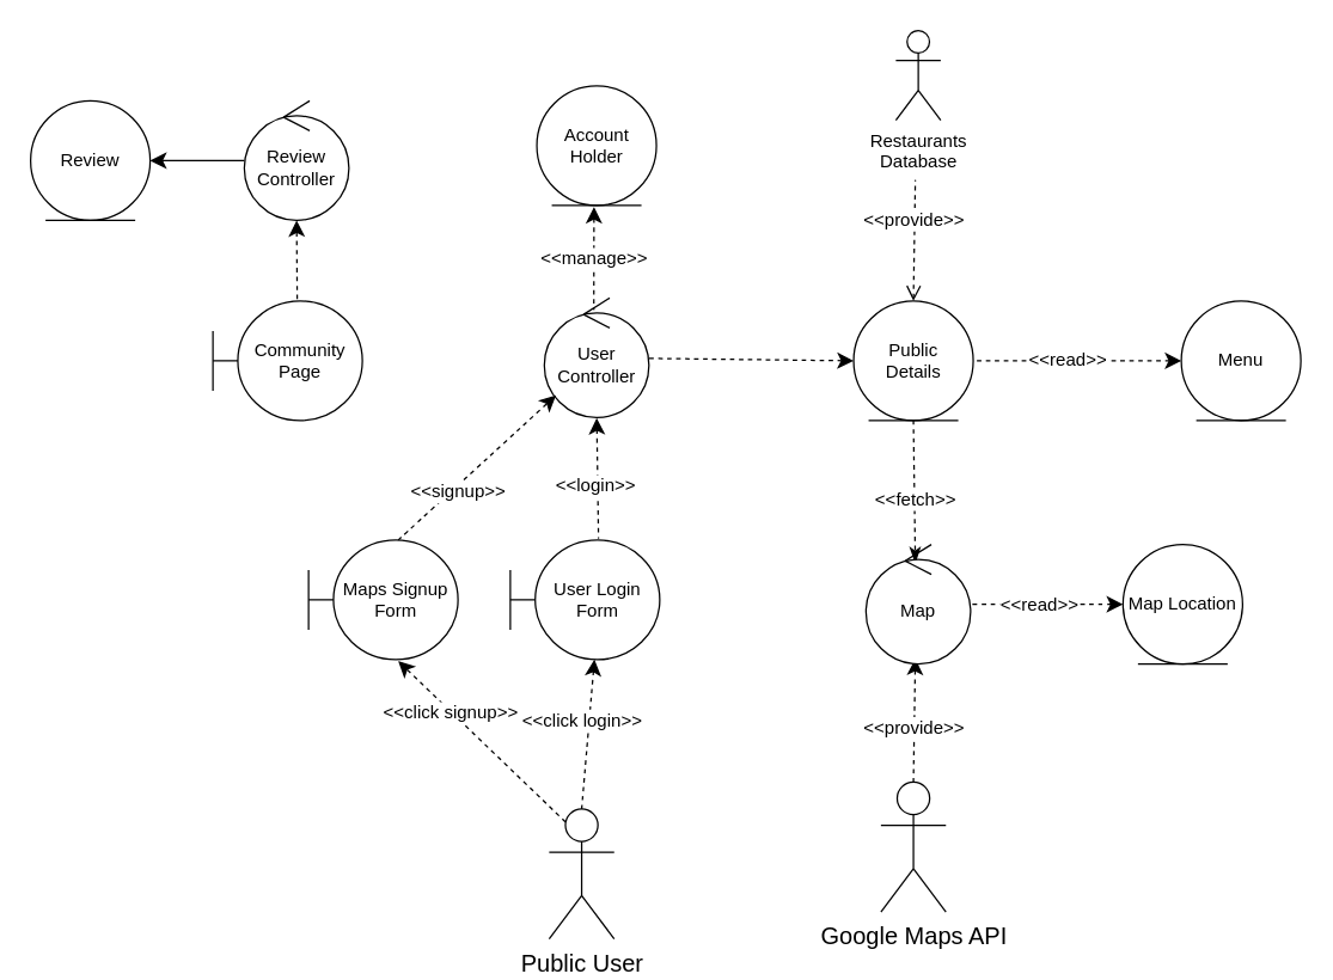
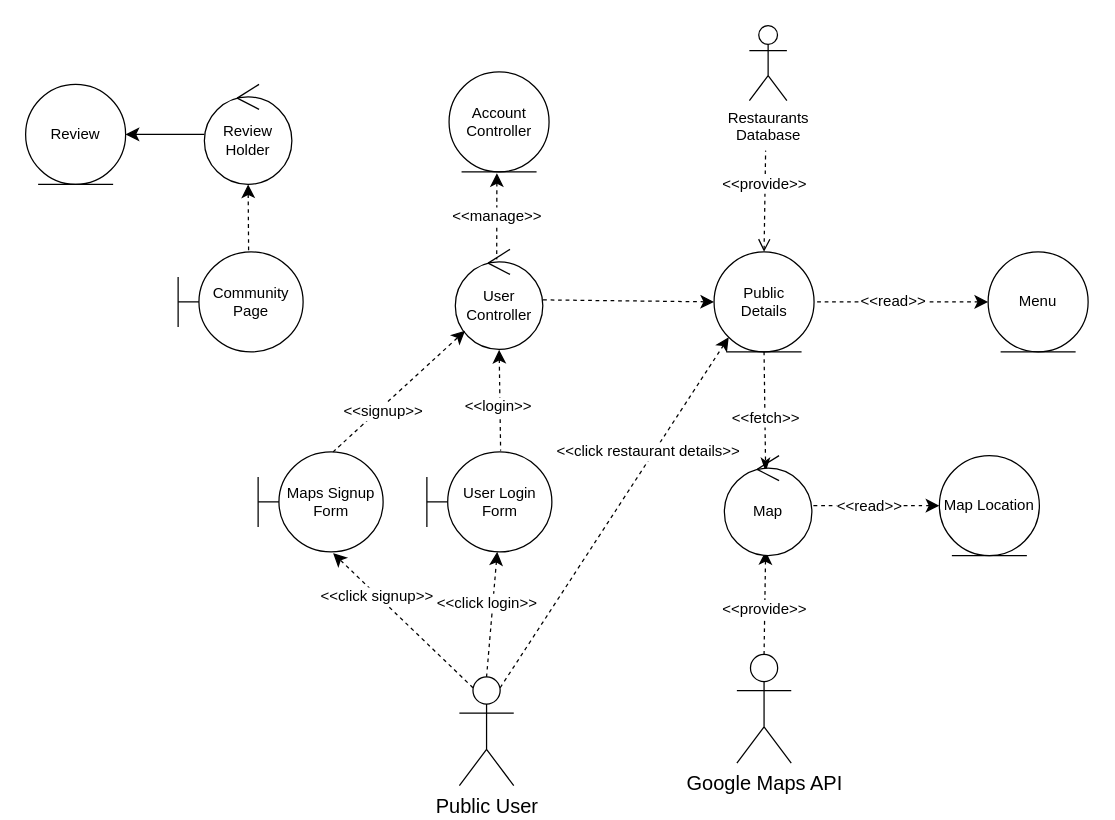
  <mxCell id="0" />
  <mxCell id="1" parent="0" />
  <mxCell id="2" value="Public User" style="shape=umlActor;verticalLabelPosition=bottom;verticalAlign=top;html=1;outlineConnect=0;fontSize=16;" parent="1" vertex="1"><mxGeometry x="367" y="541" width="43.5" height="87" as="geometry" /></mxCell>
  <mxCell id="3" value="User Login Form" style="shape=umlBoundary;whiteSpace=wrap;html=1;fontSize=12;" parent="1" vertex="1"><mxGeometry x="341" y="361" width="100" height="80" as="geometry" /></mxCell>
  <mxCell id="4" value="" style="edgeStyle=none;orthogonalLoop=1;jettySize=auto;html=1;rounded=0;fontSize=12;startSize=8;endSize=8;curved=1;dashed=1;entryX=0.563;entryY=1;entryDx=0;entryDy=0;entryPerimeter=0;exitX=0.5;exitY=0;exitDx=0;exitDy=0;exitPerimeter=0;" parent="1" target="3" edge="1" source="2"><mxGeometry width="120" relative="1" as="geometry"><mxPoint x="397" y="517" as="sourcePoint" /><mxPoint x="392" y="453" as="targetPoint" /><Array as="points" /></mxGeometry></mxCell>
  <mxCell id="5" value="&amp;lt;&amp;lt;click login&amp;gt;&amp;gt;" style="edgeLabel;html=1;align=center;verticalAlign=middle;resizable=0;points=[];fontSize=12;" vertex="1" connectable="0" parent="4"><mxGeometry x="-0.346" y="3" relative="1" as="geometry"><mxPoint y="-26" as="offset" /></mxGeometry></mxCell>
  <mxCell id="6" style="edgeStyle=none;curved=1;rounded=0;orthogonalLoop=1;jettySize=auto;html=1;exitX=0.5;exitY=0;exitDx=0;exitDy=0;exitPerimeter=0;entryX=0.518;entryY=0.992;entryDx=0;entryDy=0;entryPerimeter=0;dashed=1;fontSize=12;startSize=8;endSize=8;" parent="1" source="8" edge="1"><mxGeometry relative="1" as="geometry"><mxPoint x="612.01" y="440.36" as="targetPoint" /></mxGeometry></mxCell>
  <mxCell id="7" value="&amp;lt;&amp;lt;provide&amp;gt;&amp;gt;" style="edgeLabel;html=1;align=center;verticalAlign=middle;resizable=0;points=[];fontSize=12;" vertex="1" connectable="0" parent="6"><mxGeometry x="-0.25" y="1" relative="1" as="geometry"><mxPoint y="-5" as="offset" /></mxGeometry></mxCell>
  <mxCell id="8" value="Google Maps API" style="shape=umlActor;verticalLabelPosition=bottom;verticalAlign=top;html=1;outlineConnect=0;fontSize=16;" parent="1" vertex="1"><mxGeometry x="589" y="523" width="43.5" height="87" as="geometry" /></mxCell>
  <mxCell id="9" style="edgeStyle=none;curved=1;rounded=0;orthogonalLoop=1;jettySize=auto;html=1;exitX=0.5;exitY=1;exitDx=0;exitDy=0;entryX=0.518;entryY=0.195;entryDx=0;entryDy=0;entryPerimeter=0;dashed=1;fontSize=12;startSize=8;endSize=8;startArrow=none;startFill=0;endArrow=classicThin;endFill=1;" parent="1" source="13" edge="1"><mxGeometry relative="1" as="geometry"><mxPoint x="612.01" y="376.6" as="targetPoint" /></mxGeometry></mxCell>
  <mxCell id="10" value="&amp;lt;&amp;lt;fetch&amp;gt;&amp;gt;" style="edgeLabel;html=1;align=center;verticalAlign=middle;resizable=0;points=[];fontSize=12;" vertex="1" connectable="0" parent="9"><mxGeometry x="0.34" y="2" relative="1" as="geometry"><mxPoint x="-2" y="-11" as="offset" /></mxGeometry></mxCell>
+ <mxCell id="11" style="edgeStyle=none;curved=1;rounded=0;orthogonalLoop=1;jettySize=auto;html=1;exitX=0;exitY=1;exitDx=0;exitDy=0;fontSize=12;startSize=8;endSize=8;endArrow=none;endFill=0;startArrow=classic;startFill=1;dashed=1;entryX=0.75;entryY=0.1;entryDx=0;entryDy=0;entryPerimeter=0;" edge="1" parent="1" source="13" target="2"><mxGeometry relative="1" as="geometry"><mxPoint x="441" y="398" as="targetPoint" /></mxGeometry></mxCell>
+ <mxCell id="12" value="&amp;lt;&amp;lt;click restaurant details&amp;gt;&amp;gt;" style="edgeLabel;html=1;align=center;verticalAlign=middle;resizable=0;points=[];fontSize=12;" vertex="1" connectable="0" parent="11"><mxGeometry x="-0.332" y="-4" relative="1" as="geometry"><mxPoint as="offset" /></mxGeometry></mxCell>
  <mxCell id="13" value="Public&lt;br&gt;Details" style="ellipse;shape=umlEntity;whiteSpace=wrap;html=1;fontSize=12;" parent="1" vertex="1"><mxGeometry x="570.75" y="201" width="80" height="80" as="geometry" /></mxCell>
  <mxCell id="14" value="User Controller" style="ellipse;shape=umlControl;whiteSpace=wrap;html=1;fontSize=12;" parent="1" vertex="1"><mxGeometry x="363.75" y="199" width="70" height="80" as="geometry" /></mxCell>
  <mxCell id="15" style="edgeStyle=none;curved=1;rounded=0;orthogonalLoop=1;jettySize=auto;html=1;exitX=0.501;exitY=1.004;exitDx=0;exitDy=0;dashed=1;fontSize=12;startSize=8;endSize=8;startArrow=classic;startFill=1;endArrow=none;endFill=0;exitPerimeter=0;" parent="1" edge="1" source="14"><mxGeometry relative="1" as="geometry"><mxPoint x="398.13" y="281.5" as="sourcePoint" /><mxPoint x="400" y="360" as="targetPoint" /></mxGeometry></mxCell>
  <mxCell id="16" value="&amp;lt;&amp;lt;login&amp;gt;&amp;gt;" style="edgeLabel;html=1;align=center;verticalAlign=middle;resizable=0;points=[];fontSize=12;" vertex="1" connectable="0" parent="15"><mxGeometry x="0.336" y="-2" relative="1" as="geometry"><mxPoint y="-9" as="offset" /></mxGeometry></mxCell>
  <mxCell id="17" style="edgeStyle=none;curved=1;rounded=0;orthogonalLoop=1;jettySize=auto;html=1;dashed=1;fontSize=12;startSize=8;endSize=8;startArrow=classic;startFill=1;endArrow=none;endFill=0;exitX=0;exitY=0.5;exitDx=0;exitDy=0;" parent="1" edge="1" target="14" source="13"><mxGeometry relative="1" as="geometry"><mxPoint x="569" y="247" as="sourcePoint" /><mxPoint x="441" y="247" as="targetPoint" /></mxGeometry></mxCell>
  <mxCell id="18" value="Menu" style="ellipse;shape=umlEntity;whiteSpace=wrap;html=1;fontSize=12;" parent="1" vertex="1"><mxGeometry x="790" y="201" width="80" height="80" as="geometry" /></mxCell>
  <mxCell id="19" style="edgeStyle=none;curved=1;rounded=0;orthogonalLoop=1;jettySize=auto;html=1;dashed=1;fontSize=12;startSize=8;endSize=8;startArrow=classic;startFill=1;endArrow=none;endFill=0;entryX=1;entryY=0.5;entryDx=0;entryDy=0;exitX=0;exitY=0.5;exitDx=0;exitDy=0;" parent="1" edge="1" target="13" source="18"><mxGeometry relative="1" as="geometry"><mxPoint x="787" y="246.38" as="sourcePoint" /><mxPoint x="659" y="246.38" as="targetPoint" /></mxGeometry></mxCell>
  <mxCell id="20" value="&amp;lt;&amp;lt;read&amp;gt;&amp;gt;" style="edgeLabel;html=1;align=center;verticalAlign=middle;resizable=0;points=[];fontSize=12;" vertex="1" connectable="0" parent="19"><mxGeometry x="0.108" y="-1" relative="1" as="geometry"><mxPoint as="offset" /></mxGeometry></mxCell>
- <mxCell id="21" value="Account Holder" style="ellipse;shape=umlEntity;whiteSpace=wrap;html=1;fontSize=12;" parent="1" vertex="1"><mxGeometry x="358.75" y="57" width="80" height="80" as="geometry" /></mxCell>
+ <mxCell id="21" value="Account Controller" style="ellipse;shape=umlEntity;whiteSpace=wrap;html=1;fontSize=12;" parent="1" vertex="1"><mxGeometry x="358.75" y="57" width="80" height="80" as="geometry" /></mxCell>
  <mxCell id="22" style="edgeStyle=none;curved=1;rounded=0;orthogonalLoop=1;jettySize=auto;html=1;dashed=1;fontSize=12;startSize=8;endSize=8;startArrow=classic;startFill=1;endArrow=none;endFill=0;" parent="1" edge="1"><mxGeometry relative="1" as="geometry"><mxPoint x="397" y="138" as="sourcePoint" /><mxPoint x="396.87" y="207" as="targetPoint" /></mxGeometry></mxCell>
  <mxCell id="23" value="&amp;lt;&amp;lt;manage&amp;gt;&amp;gt;" style="edgeLabel;html=1;align=center;verticalAlign=middle;resizable=0;points=[];fontSize=12;" vertex="1" connectable="0" parent="22"><mxGeometry x="0.529" relative="1" as="geometry"><mxPoint y="-18" as="offset" /></mxGeometry></mxCell>
  <mxCell id="24" value="Restaurants&lt;br style=&quot;border-color: var(--border-color);&quot;&gt;&lt;span style=&quot;&quot;&gt;Database&lt;/span&gt;" style="shape=umlActor;verticalLabelPosition=bottom;verticalAlign=top;html=1;outlineConnect=0;fontSize=12;" parent="1" vertex="1"><mxGeometry x="599" y="20" width="30" height="60" as="geometry" /></mxCell>
  <mxCell id="25" style="edgeStyle=none;curved=1;rounded=0;orthogonalLoop=1;jettySize=auto;html=1;exitX=0.5;exitY=0;exitDx=0;exitDy=0;dashed=1;fontSize=12;startSize=8;endSize=8;startArrow=open;startFill=0;endArrow=none;endFill=0;" parent="1" edge="1" source="13"><mxGeometry relative="1" as="geometry"><mxPoint x="612.44" y="202.64" as="sourcePoint" /><mxPoint x="612" y="120" as="targetPoint" /></mxGeometry></mxCell>
  <mxCell id="26" value="&amp;lt;&amp;lt;provide&amp;gt;&amp;gt;" style="edgeLabel;html=1;align=center;verticalAlign=middle;resizable=0;points=[];fontSize=12;" vertex="1" connectable="0" parent="25"><mxGeometry x="0.326" y="1" relative="1" as="geometry"><mxPoint as="offset" /></mxGeometry></mxCell>
  <mxCell id="27" value="Map" style="ellipse;shape=umlControl;whiteSpace=wrap;html=1;fontSize=12;" parent="1" vertex="1"><mxGeometry x="579" y="364" width="70" height="80" as="geometry" /></mxCell>
  <mxCell id="28" value="Maps Signup Form" style="shape=umlBoundary;whiteSpace=wrap;html=1;fontSize=12;" vertex="1" parent="1"><mxGeometry x="206" y="361" width="100" height="80" as="geometry" /></mxCell>
  <mxCell id="29" value="" style="edgeStyle=none;orthogonalLoop=1;jettySize=auto;html=1;rounded=0;fontSize=12;startSize=8;endSize=8;curved=1;dashed=1;exitX=0.25;exitY=0.1;exitDx=0;exitDy=0;exitPerimeter=0;" edge="1" parent="1" source="2"><mxGeometry width="120" relative="1" as="geometry"><mxPoint x="377" y="553" as="sourcePoint" /><mxPoint x="266" y="442" as="targetPoint" /><Array as="points" /></mxGeometry></mxCell>
  <mxCell id="30" value="&amp;lt;&amp;lt;click signup&amp;gt;&amp;gt;" style="edgeLabel;html=1;align=center;verticalAlign=middle;resizable=0;points=[];fontSize=12;" vertex="1" connectable="0" parent="29"><mxGeometry x="0.38" y="2" relative="1" as="geometry"><mxPoint x="1" as="offset" /></mxGeometry></mxCell>
  <mxCell id="31" value="" style="edgeStyle=none;orthogonalLoop=1;jettySize=auto;html=1;rounded=0;fontSize=12;startSize=8;endSize=8;curved=1;dashed=1;exitX=0.6;exitY=0;exitDx=0;exitDy=0;exitPerimeter=0;" edge="1" parent="1" source="28" target="14"><mxGeometry width="120" relative="1" as="geometry"><mxPoint x="267" y="361" as="sourcePoint" /><mxPoint x="145" y="268" as="targetPoint" /><Array as="points" /></mxGeometry></mxCell>
  <mxCell id="32" value="&amp;lt;&amp;lt;signup&amp;gt;&amp;gt;" style="edgeLabel;html=1;align=center;verticalAlign=middle;resizable=0;points=[];fontSize=12;" vertex="1" connectable="0" parent="31"><mxGeometry x="-0.286" y="-3" relative="1" as="geometry"><mxPoint as="offset" /></mxGeometry></mxCell>
  <mxCell id="33" style="edgeStyle=none;curved=1;rounded=0;orthogonalLoop=1;jettySize=auto;html=1;exitX=0;exitY=0.5;exitDx=0;exitDy=0;dashed=1;fontSize=12;startArrow=classic;startFill=1;endArrow=none;endFill=0;startSize=8;endSize=8;" edge="1" parent="1" source="35" target="27"><mxGeometry relative="1" as="geometry" /></mxCell>
  <mxCell id="34" value="&amp;lt;&amp;lt;read&amp;gt;&amp;gt;" style="edgeLabel;html=1;align=center;verticalAlign=middle;resizable=0;points=[];fontSize=12;" vertex="1" connectable="0" parent="33"><mxGeometry x="0.259" relative="1" as="geometry"><mxPoint x="7" as="offset" /></mxGeometry></mxCell>
  <mxCell id="35" value="Map Location" style="ellipse;shape=umlEntity;whiteSpace=wrap;html=1;fontSize=12;" vertex="1" parent="1"><mxGeometry x="751" y="364" width="80" height="80" as="geometry" /></mxCell>
  <mxCell id="36" value="Community Page" style="shape=umlBoundary;whiteSpace=wrap;html=1;fontSize=12;" vertex="1" parent="1"><mxGeometry x="142" y="201" width="100" height="80" as="geometry" /></mxCell>
  <mxCell id="37" style="edgeStyle=none;curved=1;rounded=0;orthogonalLoop=1;jettySize=auto;html=1;entryX=0.564;entryY=0.007;entryDx=0;entryDy=0;entryPerimeter=0;dashed=1;fontSize=12;startArrow=classic;startFill=1;endArrow=none;endFill=0;startSize=8;endSize=8;" edge="1" parent="1" source="38" target="36"><mxGeometry relative="1" as="geometry" /></mxCell>
- <mxCell id="38" value="Review Controller" style="ellipse;shape=umlControl;whiteSpace=wrap;html=1;fontSize=12;" vertex="1" parent="1"><mxGeometry x="163" y="67" width="70" height="80" as="geometry" /></mxCell>
+ <mxCell id="38" value="Review Holder" style="ellipse;shape=umlControl;whiteSpace=wrap;html=1;fontSize=12;" vertex="1" parent="1"><mxGeometry x="163" y="67" width="70" height="80" as="geometry" /></mxCell>
  <mxCell id="39" style="edgeStyle=none;curved=1;rounded=0;orthogonalLoop=1;jettySize=auto;html=1;dashed=0;fontSize=12;startArrow=classic;startFill=1;endArrow=none;endFill=0;startSize=8;endSize=8;" edge="1" parent="1" source="40" target="38"><mxGeometry relative="1" as="geometry" /></mxCell>
  <mxCell id="40" value="Review" style="ellipse;shape=umlEntity;whiteSpace=wrap;html=1;fontSize=12;" vertex="1" parent="1"><mxGeometry x="20" y="67" width="80" height="80" as="geometry" /></mxCell>
